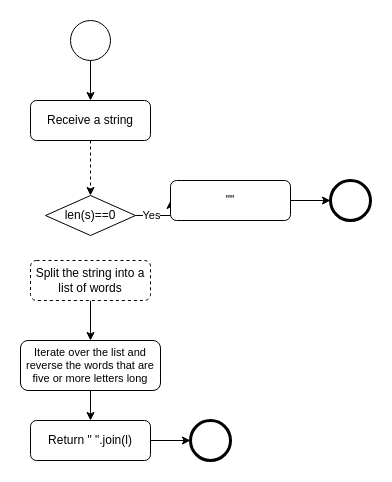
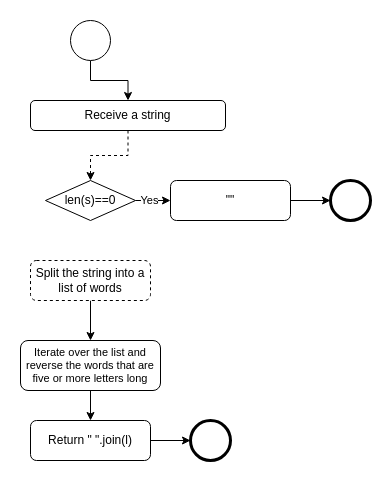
  <mxCell id="0" />
  <mxCell id="1" parent="0" />
  <mxCell id="2" style="edgeStyle=orthogonalEdgeStyle;rounded=0;orthogonalLoop=1;jettySize=auto;html=1;exitX=0.5;exitY=1;exitDx=0;exitDy=0;entryX=0.5;entryY=0;entryDx=0;entryDy=0;" edge="1" parent="1" source="3" target="5"><mxGeometry relative="1" as="geometry" /></mxCell>
  <mxCell id="3" value="" style="ellipse;whiteSpace=wrap;html=1;aspect=fixed;" vertex="1" parent="1"><mxGeometry x="70" y="20" width="40" height="40" as="geometry" /></mxCell>
  <mxCell id="4" style="edgeStyle=orthogonalEdgeStyle;rounded=0;orthogonalLoop=1;jettySize=auto;html=1;exitX=0.5;exitY=1;exitDx=0;exitDy=0;entryX=0.5;entryY=0;entryDx=0;entryDy=0;dashed=1;" edge="1" parent="1" source="5" target="8"><mxGeometry relative="1" as="geometry" /></mxCell>
- <mxCell id="5" value="Receive a string" style="rounded=1;whiteSpace=wrap;html=1;" vertex="1" parent="1"><mxGeometry x="30" y="100" width="120" height="40" as="geometry" /></mxCell>
+ <mxCell id="5" value="Receive a string" style="rounded=1;whiteSpace=wrap;html=1;" vertex="1" parent="1"><mxGeometry x="30" y="100" width="195" height="30" as="geometry" /></mxCell>
  <mxCell id="6" value="" style="edgeStyle=orthogonalEdgeStyle;rounded=0;orthogonalLoop=1;jettySize=auto;html=1;exitX=1;exitY=0.5;exitDx=0;exitDy=0;entryX=0;entryY=0.5;entryDx=0;entryDy=0;" edge="1" parent="1" source="8" target="10"><mxGeometry relative="1" as="geometry" /></mxCell>
  <mxCell id="7" value="Yes" style="edgeLabel;html=1;align=center;verticalAlign=middle;resizable=0;points=[];" vertex="1" connectable="0" parent="6"><mxGeometry x="-0.624" y="3" relative="1" as="geometry"><mxPoint x="6" y="2" as="offset" /></mxGeometry></mxCell>
- <mxCell id="8" value="len(s)==0" style="rhombus;whiteSpace=wrap;html=1;" vertex="1" parent="1"><mxGeometry x="45" y="195" width="90" height="40" as="geometry" /></mxCell>
+ <mxCell id="8" value="len(s)==0" style="rhombus;whiteSpace=wrap;html=1;" vertex="1" parent="1"><mxGeometry x="45" y="180" width="90" height="40" as="geometry" /></mxCell>
  <mxCell id="9" style="edgeStyle=orthogonalEdgeStyle;rounded=0;orthogonalLoop=1;jettySize=auto;html=1;exitX=1;exitY=0.5;exitDx=0;exitDy=0;entryX=0;entryY=0.5;entryDx=0;entryDy=0;" edge="1" parent="1" source="10" target="11"><mxGeometry relative="1" as="geometry" /></mxCell>
  <mxCell id="10" value="&quot;&quot;" style="rounded=1;whiteSpace=wrap;html=1;" vertex="1" parent="1"><mxGeometry x="170" y="180" width="120" height="40" as="geometry" /></mxCell>
  <mxCell id="11" value="" style="ellipse;whiteSpace=wrap;html=1;aspect=fixed;strokeWidth=3;" vertex="1" parent="1"><mxGeometry x="330" y="180" width="40" height="40" as="geometry" /></mxCell>
  <mxCell id="12" style="edgeStyle=orthogonalEdgeStyle;rounded=0;orthogonalLoop=1;jettySize=auto;html=1;exitX=0.5;exitY=1;exitDx=0;exitDy=0;entryX=0.5;entryY=0;entryDx=0;entryDy=0;" edge="1" parent="1" source="13" target="15"><mxGeometry relative="1" as="geometry" /></mxCell>
  <mxCell id="13" value="Split the string into a list of words" style="rounded=1;whiteSpace=wrap;html=1;dashed=1;" vertex="1" parent="1"><mxGeometry x="30" y="260" width="120" height="40" as="geometry" /></mxCell>
  <mxCell id="14" style="edgeStyle=orthogonalEdgeStyle;rounded=0;orthogonalLoop=1;jettySize=auto;html=1;exitX=0.5;exitY=1;exitDx=0;exitDy=0;entryX=0.5;entryY=0;entryDx=0;entryDy=0;" edge="1" parent="1" source="15" target="17"><mxGeometry relative="1" as="geometry" /></mxCell>
  <mxCell id="15" value="Iterate over the list and reverse the words that are five or more letters long" style="rounded=1;whiteSpace=wrap;html=1;fontSize=11;" vertex="1" parent="1"><mxGeometry x="20" y="340" width="140" height="50" as="geometry" /></mxCell>
  <mxCell id="16" style="edgeStyle=orthogonalEdgeStyle;rounded=0;orthogonalLoop=1;jettySize=auto;html=1;exitX=1;exitY=0.5;exitDx=0;exitDy=0;entryX=0;entryY=0.5;entryDx=0;entryDy=0;" edge="1" parent="1" source="17" target="18"><mxGeometry relative="1" as="geometry" /></mxCell>
  <mxCell id="17" value="Return &quot; &quot;.join(l)" style="rounded=1;whiteSpace=wrap;html=1;" vertex="1" parent="1"><mxGeometry x="30" y="420" width="120" height="40" as="geometry" /></mxCell>
  <mxCell id="18" value="" style="ellipse;whiteSpace=wrap;html=1;aspect=fixed;strokeWidth=3;" vertex="1" parent="1"><mxGeometry x="190" y="420" width="40" height="40" as="geometry" /></mxCell>
